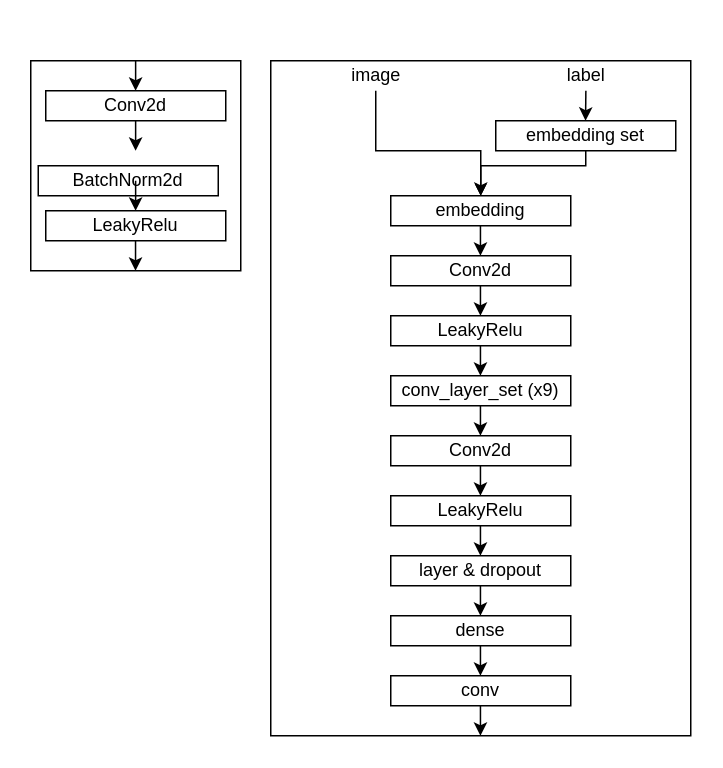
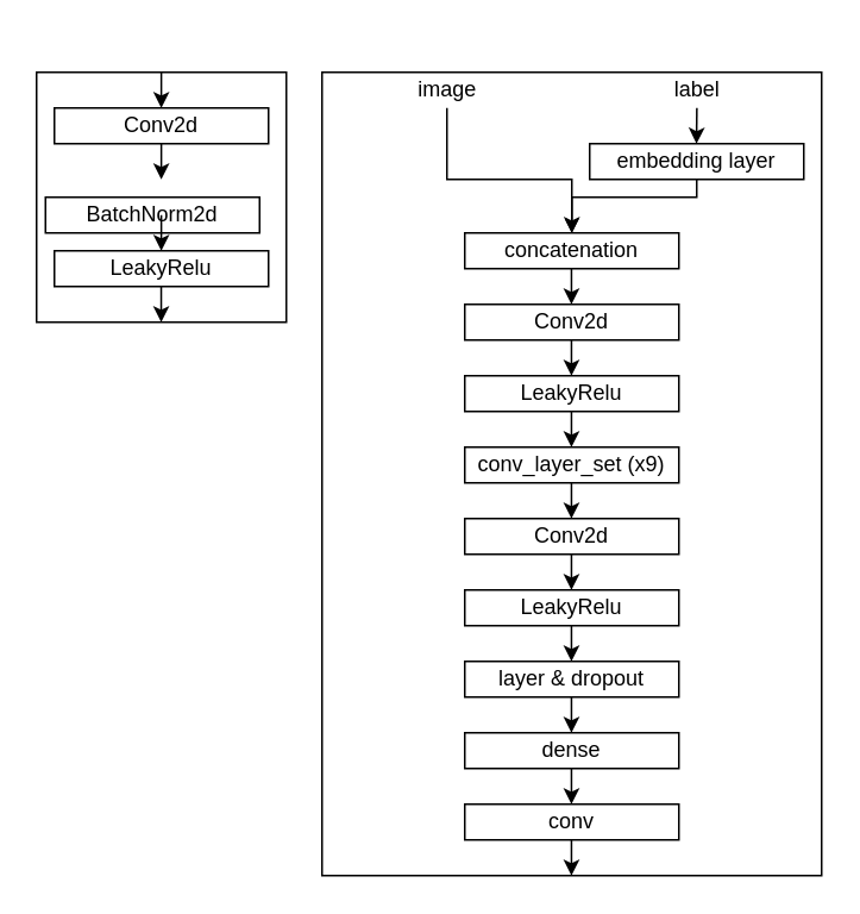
  <mxCell id="0" />
  <mxCell id="1" parent="0" />
  <mxCell id="2" value="" style="rounded=0;whiteSpace=wrap;html=1;fillColor=none;" vertex="1" parent="1"><mxGeometry x="180" y="40" width="280" height="450" as="geometry" /></mxCell>
  <mxCell id="3" style="edgeStyle=orthogonalEdgeStyle;rounded=0;orthogonalLoop=1;jettySize=auto;html=1;exitX=0.5;exitY=1;exitDx=0;exitDy=0;entryX=0.5;entryY=0;entryDx=0;entryDy=0;endArrow=open;" edge="1" parent="1" source="4" target="8"><mxGeometry relative="1" as="geometry"><Array as="points"><mxPoint x="390" y="110" /><mxPoint x="320" y="110" /></Array></mxGeometry></mxCell>
- <mxCell id="4" value="embedding set" style="rounded=0;whiteSpace=wrap;html=1;fillColor=none;" vertex="1" parent="1"><mxGeometry x="330" y="80" width="120" height="20" as="geometry" /></mxCell>
+ <mxCell id="4" value="embedding layer" style="rounded=0;whiteSpace=wrap;html=1;fillColor=none;" vertex="1" parent="1"><mxGeometry x="330" y="80" width="120" height="20" as="geometry" /></mxCell>
  <mxCell id="5" style="edgeStyle=orthogonalEdgeStyle;rounded=0;orthogonalLoop=1;jettySize=auto;html=1;" edge="1" parent="1"><mxGeometry relative="1" as="geometry"><mxPoint x="320" y="130" as="targetPoint" /><mxPoint x="250" y="60" as="sourcePoint" /><Array as="points"><mxPoint x="250" y="100" /><mxPoint x="320" y="100" /></Array></mxGeometry></mxCell>
  <mxCell id="6" value="label" style="text;html=1;align=center;verticalAlign=middle;resizable=0;points=[];autosize=1;" vertex="1" parent="1"><mxGeometry x="370" y="40" width="40" height="20" as="geometry" /></mxCell>
  <mxCell id="7" value="image" style="text;html=1;align=center;verticalAlign=middle;resizable=0;points=[];autosize=1;" vertex="1" parent="1"><mxGeometry x="225" y="40" width="50" height="20" as="geometry" /></mxCell>
- <mxCell id="8" value="embedding" style="rounded=0;whiteSpace=wrap;html=1;fillColor=none;" vertex="1" parent="1"><mxGeometry x="260" y="130" width="120" height="20" as="geometry" /></mxCell>
+ <mxCell id="8" value="concatenation" style="rounded=0;whiteSpace=wrap;html=1;fillColor=none;" vertex="1" parent="1"><mxGeometry x="260" y="130" width="120" height="20" as="geometry" /></mxCell>
  <mxCell id="9" value="" style="endArrow=classic;html=1;" edge="1" parent="1"><mxGeometry width="50" height="50" relative="1" as="geometry"><mxPoint x="390.08" y="60" as="sourcePoint" /><mxPoint x="389.88" y="80" as="targetPoint" /></mxGeometry></mxCell>
  <mxCell id="10" value="Conv2d" style="rounded=0;whiteSpace=wrap;html=1;fillColor=none;" vertex="1" parent="1"><mxGeometry x="260" y="170" width="120" height="20" as="geometry" /></mxCell>
  <mxCell id="11" value="" style="endArrow=classic;html=1;" edge="1" parent="1"><mxGeometry width="50" height="50" relative="1" as="geometry"><mxPoint x="319.8" y="150" as="sourcePoint" /><mxPoint x="319.8" y="170" as="targetPoint" /></mxGeometry></mxCell>
  <mxCell id="12" value="LeakyRelu" style="rounded=0;whiteSpace=wrap;html=1;fillColor=none;" vertex="1" parent="1"><mxGeometry x="260" y="210" width="120" height="20" as="geometry" /></mxCell>
  <mxCell id="13" value="conv_layer_set (x9)" style="rounded=0;whiteSpace=wrap;html=1;fillColor=none;" vertex="1" parent="1"><mxGeometry x="260" y="250" width="120" height="20" as="geometry" /></mxCell>
  <mxCell id="14" value="" style="endArrow=classic;html=1;" edge="1" parent="1"><mxGeometry width="50" height="50" relative="1" as="geometry"><mxPoint x="319.8" y="190" as="sourcePoint" /><mxPoint x="319.8" y="210" as="targetPoint" /></mxGeometry></mxCell>
  <mxCell id="15" value="" style="endArrow=classic;html=1;" edge="1" parent="1"><mxGeometry width="50" height="50" relative="1" as="geometry"><mxPoint x="319.8" y="230" as="sourcePoint" /><mxPoint x="319.8" y="250" as="targetPoint" /></mxGeometry></mxCell>
  <mxCell id="16" value="" style="endArrow=classic;html=1;" edge="1" parent="1"><mxGeometry width="50" height="50" relative="1" as="geometry"><mxPoint x="319.8" y="270" as="sourcePoint" /><mxPoint x="319.8" y="290" as="targetPoint" /></mxGeometry></mxCell>
  <mxCell id="17" value="" style="group" vertex="1" connectable="0" parent="1"><mxGeometry x="20" y="20" width="140" height="160.0" as="geometry" /></mxCell>
  <mxCell id="18" value="" style="rounded=0;whiteSpace=wrap;html=1;fillColor=none;" vertex="1" parent="17"><mxGeometry y="20" width="140" height="140" as="geometry" /></mxCell>
  <mxCell id="19" value="Conv2d" style="rounded=0;whiteSpace=wrap;html=1;fillColor=none;" vertex="1" parent="17"><mxGeometry x="10" y="40" width="120" height="20" as="geometry" /></mxCell>
  <mxCell id="20" value="BatchNorm2d" style="rounded=0;whiteSpace=wrap;html=1;fillColor=none;" vertex="1" parent="17"><mxGeometry x="5" y="90" width="120" height="20" as="geometry" /></mxCell>
  <mxCell id="21" value="" style="endArrow=classic;html=1;" edge="1" parent="17"><mxGeometry width="50" height="50" relative="1" as="geometry"><mxPoint x="69.92" y="20" as="sourcePoint" /><mxPoint x="69.92" y="40" as="targetPoint" /></mxGeometry></mxCell>
  <mxCell id="22" value="" style="endArrow=classic;html=1;" edge="1" parent="17"><mxGeometry width="50" height="50" relative="1" as="geometry"><mxPoint x="69.92" y="60" as="sourcePoint" /><mxPoint x="69.92" y="80" as="targetPoint" /></mxGeometry></mxCell>
  <mxCell id="23" value="LeakyRelu" style="rounded=0;whiteSpace=wrap;html=1;fillColor=none;" vertex="1" parent="17"><mxGeometry x="10" y="120" width="120" height="20" as="geometry" /></mxCell>
  <mxCell id="24" value="" style="endArrow=classic;html=1;" edge="1" parent="17"><mxGeometry width="50" height="50" relative="1" as="geometry"><mxPoint x="69.92" y="100" as="sourcePoint" /><mxPoint x="69.92" y="120" as="targetPoint" /></mxGeometry></mxCell>
  <mxCell id="25" value="" style="endArrow=classic;html=1;" edge="1" parent="17"><mxGeometry width="50" height="50" relative="1" as="geometry"><mxPoint x="69.86" y="140.0" as="sourcePoint" /><mxPoint x="69.86" y="160.0" as="targetPoint" /></mxGeometry></mxCell>
  <mxCell id="26" value="Conv2d" style="rounded=0;whiteSpace=wrap;html=1;fillColor=none;" vertex="1" parent="1"><mxGeometry x="260" y="290" width="120" height="20" as="geometry" /></mxCell>
  <mxCell id="27" value="LeakyRelu" style="rounded=0;whiteSpace=wrap;html=1;fillColor=none;" vertex="1" parent="1"><mxGeometry x="260" y="330" width="120" height="20" as="geometry" /></mxCell>
  <mxCell id="28" value="" style="endArrow=classic;html=1;" edge="1" parent="1"><mxGeometry width="50" height="50" relative="1" as="geometry"><mxPoint x="319.8" y="310" as="sourcePoint" /><mxPoint x="319.8" y="330" as="targetPoint" /></mxGeometry></mxCell>
  <mxCell id="29" value="" style="endArrow=classic;html=1;" edge="1" parent="1"><mxGeometry width="50" height="50" relative="1" as="geometry"><mxPoint x="319.8" y="350" as="sourcePoint" /><mxPoint x="319.8" y="370" as="targetPoint" /></mxGeometry></mxCell>
  <mxCell id="30" value="layer &amp;amp; dropout" style="rounded=0;whiteSpace=wrap;html=1;fillColor=none;" vertex="1" parent="1"><mxGeometry x="260" y="370" width="120" height="20" as="geometry" /></mxCell>
  <mxCell id="31" value="dense" style="rounded=0;whiteSpace=wrap;html=1;fillColor=none;" vertex="1" parent="1"><mxGeometry x="260" y="410" width="120" height="20" as="geometry" /></mxCell>
  <mxCell id="32" value="" style="endArrow=classic;html=1;" edge="1" parent="1"><mxGeometry width="50" height="50" relative="1" as="geometry"><mxPoint x="319.8" y="390" as="sourcePoint" /><mxPoint x="319.8" y="410" as="targetPoint" /></mxGeometry></mxCell>
  <mxCell id="33" value="" style="endArrow=classic;html=1;" edge="1" parent="1"><mxGeometry width="50" height="50" relative="1" as="geometry"><mxPoint x="319.8" y="430" as="sourcePoint" /><mxPoint x="319.8" y="450" as="targetPoint" /></mxGeometry></mxCell>
  <mxCell id="34" value="conv" style="rounded=0;whiteSpace=wrap;html=1;fillColor=none;" vertex="1" parent="1"><mxGeometry x="260" y="450" width="120" height="20" as="geometry" /></mxCell>
  <mxCell id="35" value="" style="endArrow=classic;html=1;" edge="1" parent="1"><mxGeometry width="50" height="50" relative="1" as="geometry"><mxPoint x="319.8" y="470" as="sourcePoint" /><mxPoint x="319.8" y="490" as="targetPoint" /></mxGeometry></mxCell>
